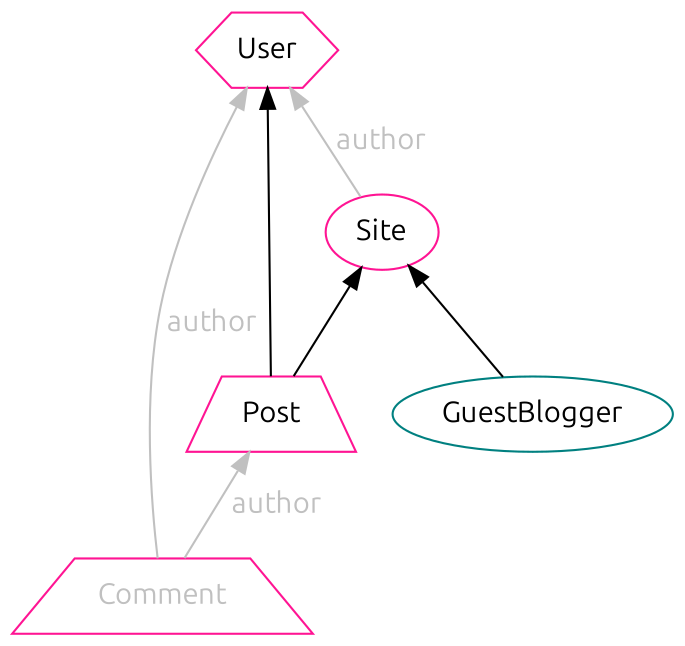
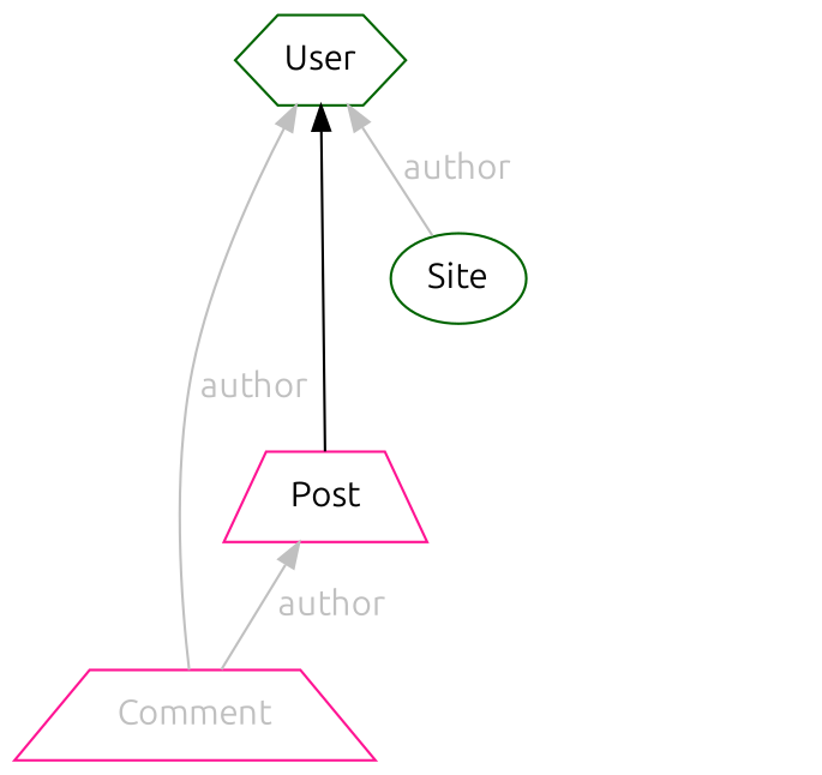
  digraph {
    fontname=Ubuntu
    rankdir=BT
    node [color=darkgreen fontname=Ubuntu shape=ellipse]
    edge [fontname=Ubuntu]
-   User [color=deeppink shape=hexagon]
-   Site [color=deeppink]
+   User [shape=hexagon]
+   Site
    Post [color=deeppink shape=trapezium]
    Comment [color=deeppink fontcolor=gray shape=trapezium]
-   GuestBlogger [color=teal]
    Site -> User [color=gray fontcolor=gray label=" author "]
    Post -> User
-   Post -> Site
    Comment -> User [color=gray fontcolor=gray label=" author "]
    Comment -> Post [color=gray fontcolor=gray label=" author "]
-   GuestBlogger -> Site
  }
